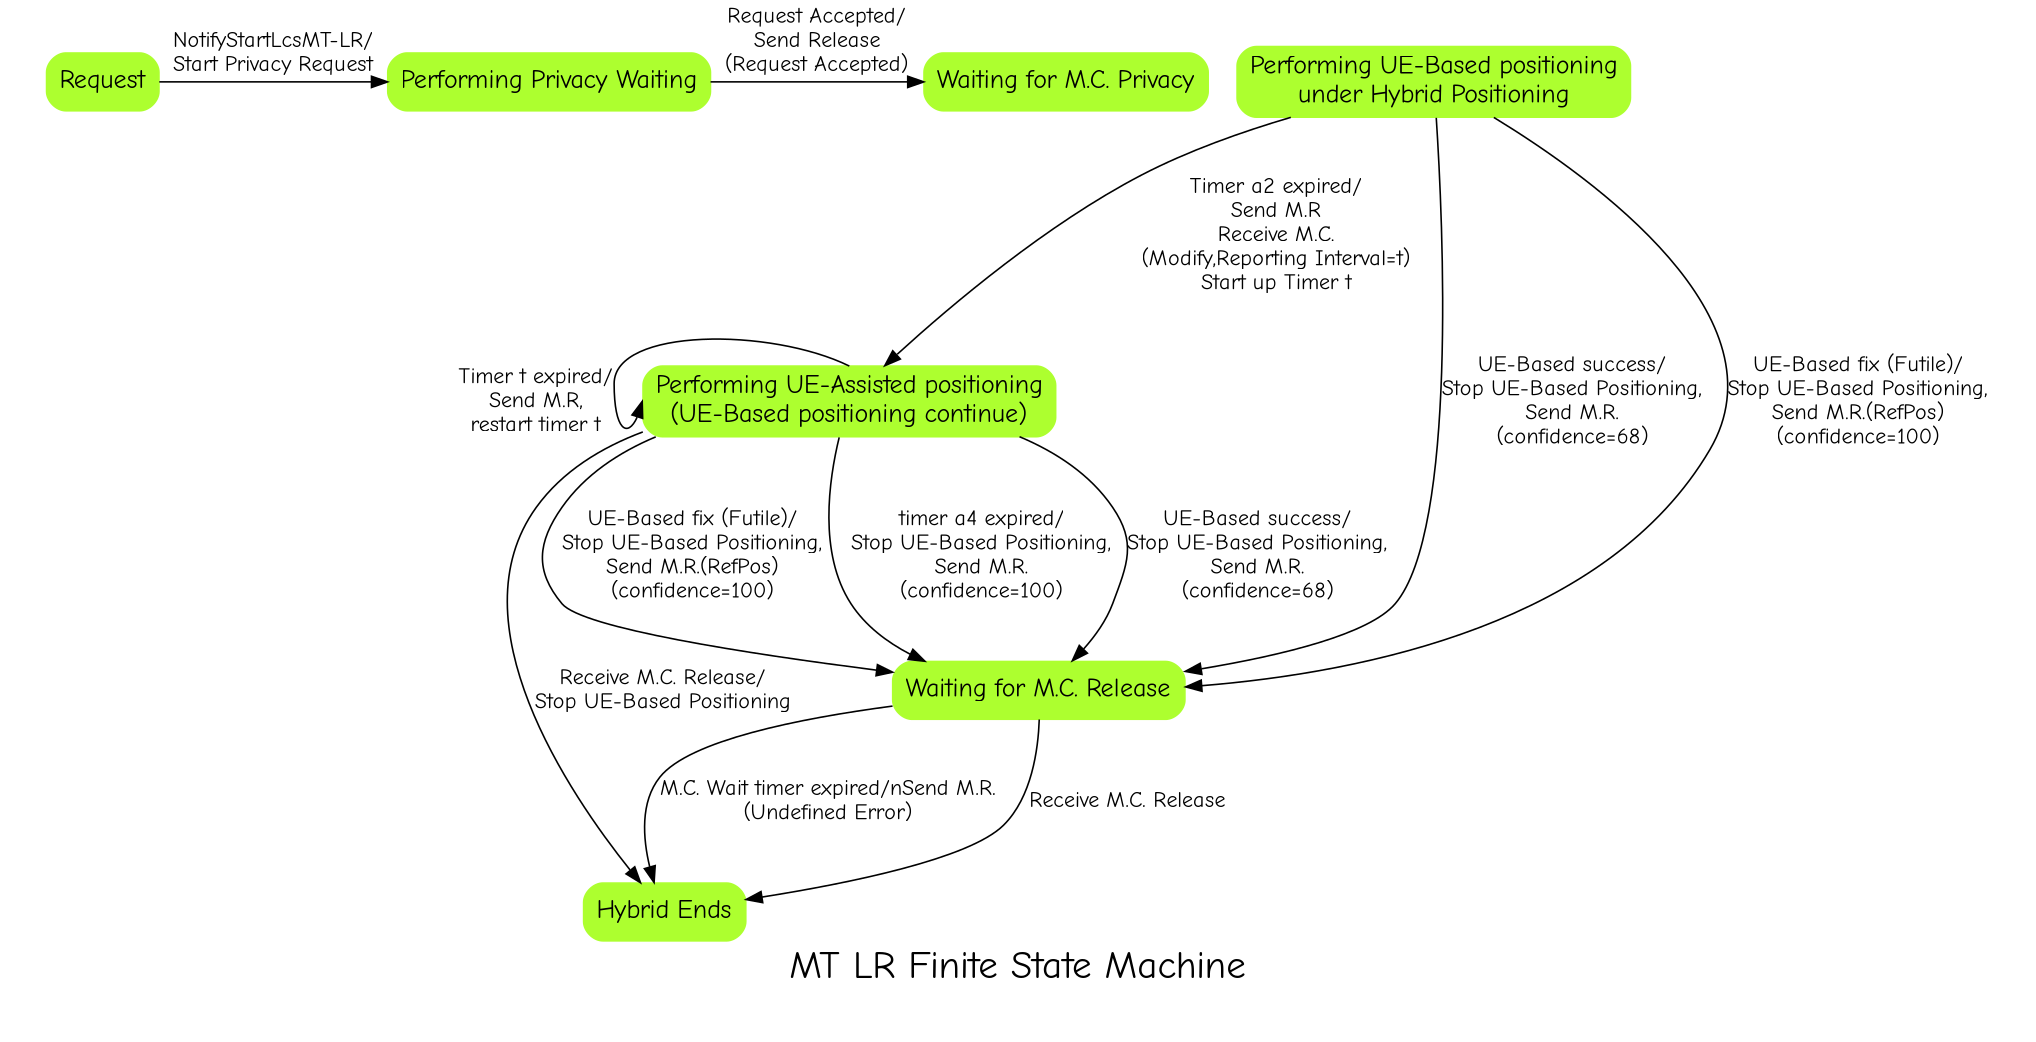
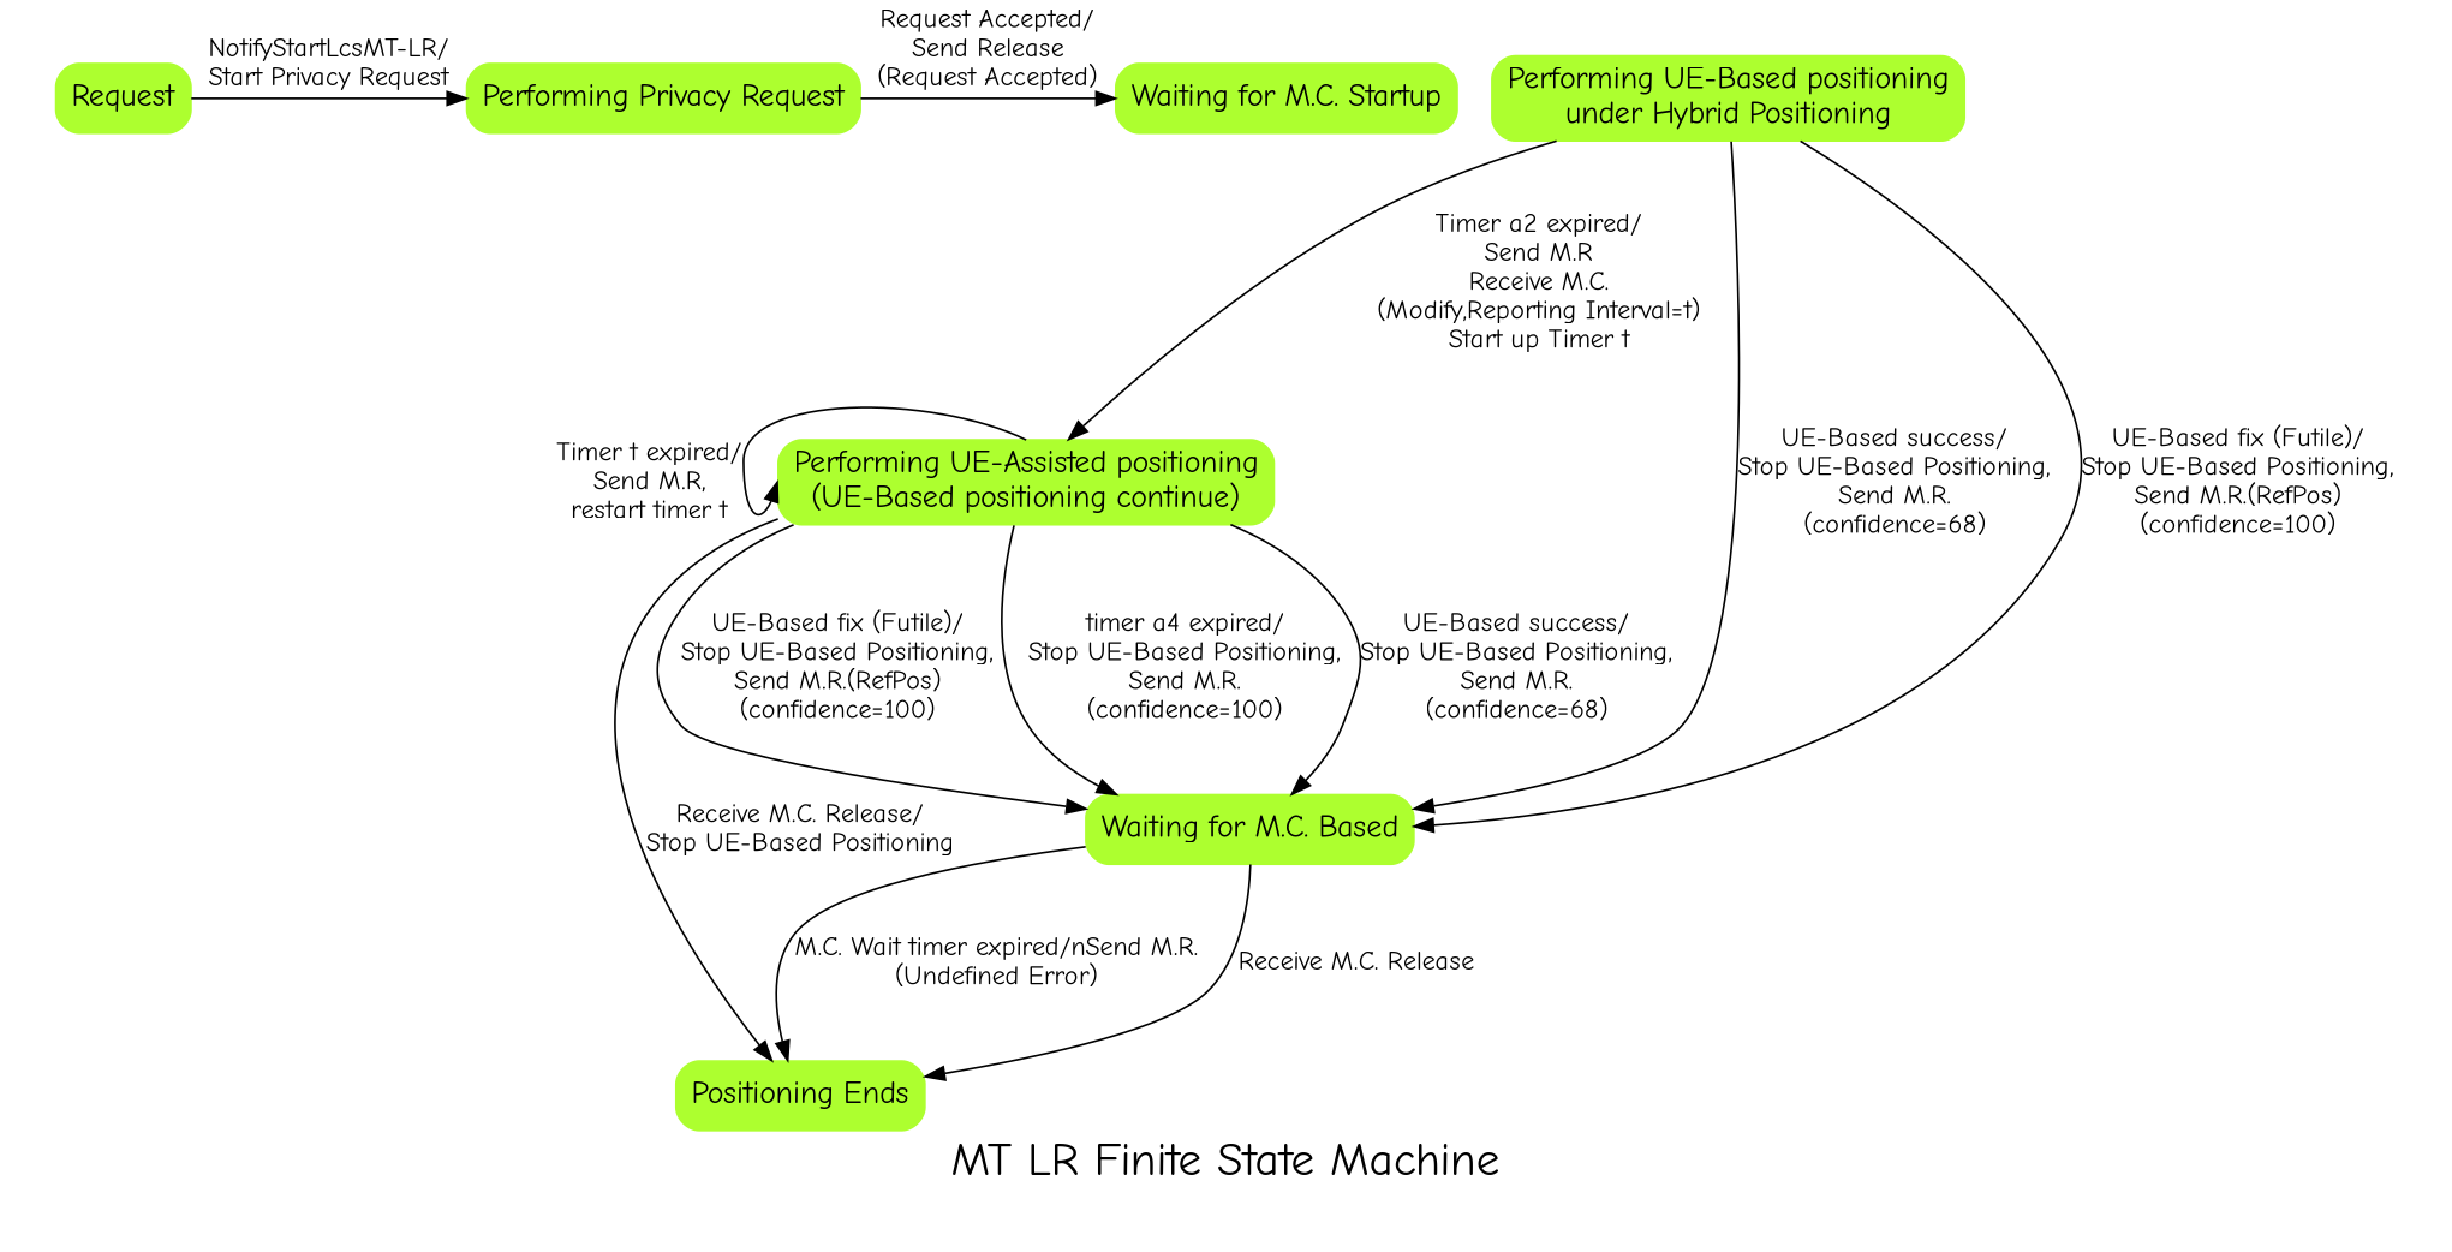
  digraph {
    fontname="Comic Neue"
    fontsize=24
    label="MT LR Finite State Machine"
    rankdir=TB
    ranksep=1.0
    node [color=greenyellow fontname="Comic Neue" fontsize=16 shape=box style="rounded,filled"]
    edge [fontname="Comic Neue" fontsize=14]
    n1 [label=Request]
-   n2 [label="Performing Privacy Waiting"]
-   n3 [label="Waiting for M.C. Privacy"]
+   n2 [label="Performing Privacy Request"]
+   n3 [label="Waiting for M.C. Startup"]
    n4 [label="Performing UE-Based positioning\nunder Hybrid Positioning"]
    n5 [label="Performing UE-Assisted positioning\n(UE-Based positioning continue)"]
-   n6 [label="Waiting for M.C. Release"]
-   n7 [label="Hybrid Ends"]
+   n6 [label="Waiting for M.C. Based"]
+   n7 [label="Positioning Ends"]
    subgraph sub_1 {
      rank=same
      n1
      n2
      n3
    }
    n1 -> n2 [label="NotifyStartLcsMT-LR/\nStart Privacy Request"]
    n2 -> n3 [label="Request Accepted/\nSend Release\n(Request Accepted)"]
    n4 -> n5 [label="Timer a2 expired/\nSend M.R\nReceive M.C.\n(Modify,Reporting Interval=t)\nStart up Timer t"]
    n4 -> n6 [label="UE-Based success/\nStop UE-Based Positioning,\nSend M.R.\n(confidence=68)"]
    n4 -> n6 [label="UE-Based fix (Futile)/\nStop UE-Based Positioning,\nSend M.R.(RefPos)\n(confidence=100)"]
    n5 -> n5 [headport=w label="Timer t expired/\nSend M.R,\nrestart timer t" tailport=n]
    n5 -> n6 [label="timer a4 expired/\nStop UE-Based Positioning,\nSend M.R.\n(confidence=100)"]
    n5 -> n6 [label="UE-Based success/\nStop UE-Based Positioning,\nSend M.R.\n(confidence=68)"]
    n5 -> n6 [label="UE-Based fix (Futile)/\nStop UE-Based Positioning,\nSend M.R.(RefPos)\n(confidence=100)"]
    n5 -> n7 [label="Receive M.C. Release/\nStop UE-Based Positioning"]
    n6 -> n7 [label="Receive M.C. Release"]
    n6 -> n7 [label="M.C. Wait timer expired/nSend M.R.\n(Undefined Error)"]
  }
